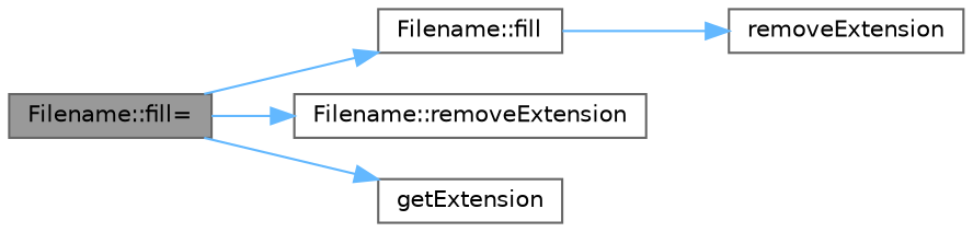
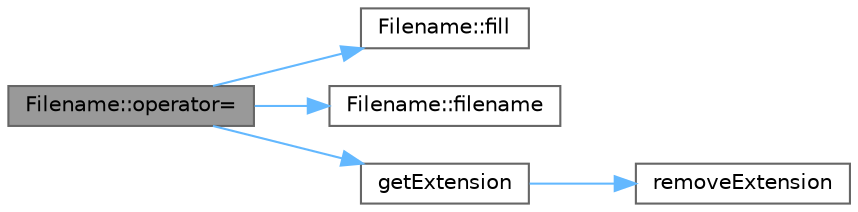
  digraph {
    rankdir=LR
    node [color=grey40 fillcolor=white fontname=Helvetica fontsize=10 shape=box style=filled]
    edge [color=steelblue1 fontname=Helvetica fontsize=10 labelfontname=Helvetica labelfontsize=10 style=solid]
-   n1 [color=gray40 fillcolor=grey60 fontcolor=black height=0.2 label="Filename::fill=" width=0.4]
+   n1 [color=gray40 fillcolor=grey60 fontcolor=black height=0.2 label="Filename::operator=" width=0.4]
    n2 [height=0.2 label="Filename::fill" width=0.4]
-   n3 [height=0.2 label="Filename::removeExtension" width=0.4]
+   n3 [height=0.2 label="Filename::filename" width=0.4]
    n4 [height=0.2 label=getExtension width=0.4]
    n5 [height=0.2 label=removeExtension width=0.4]
    n1 -> n2
    n1 -> n3
    n1 -> n4
-   n2 -> n5
+   n4 -> n5
  }
